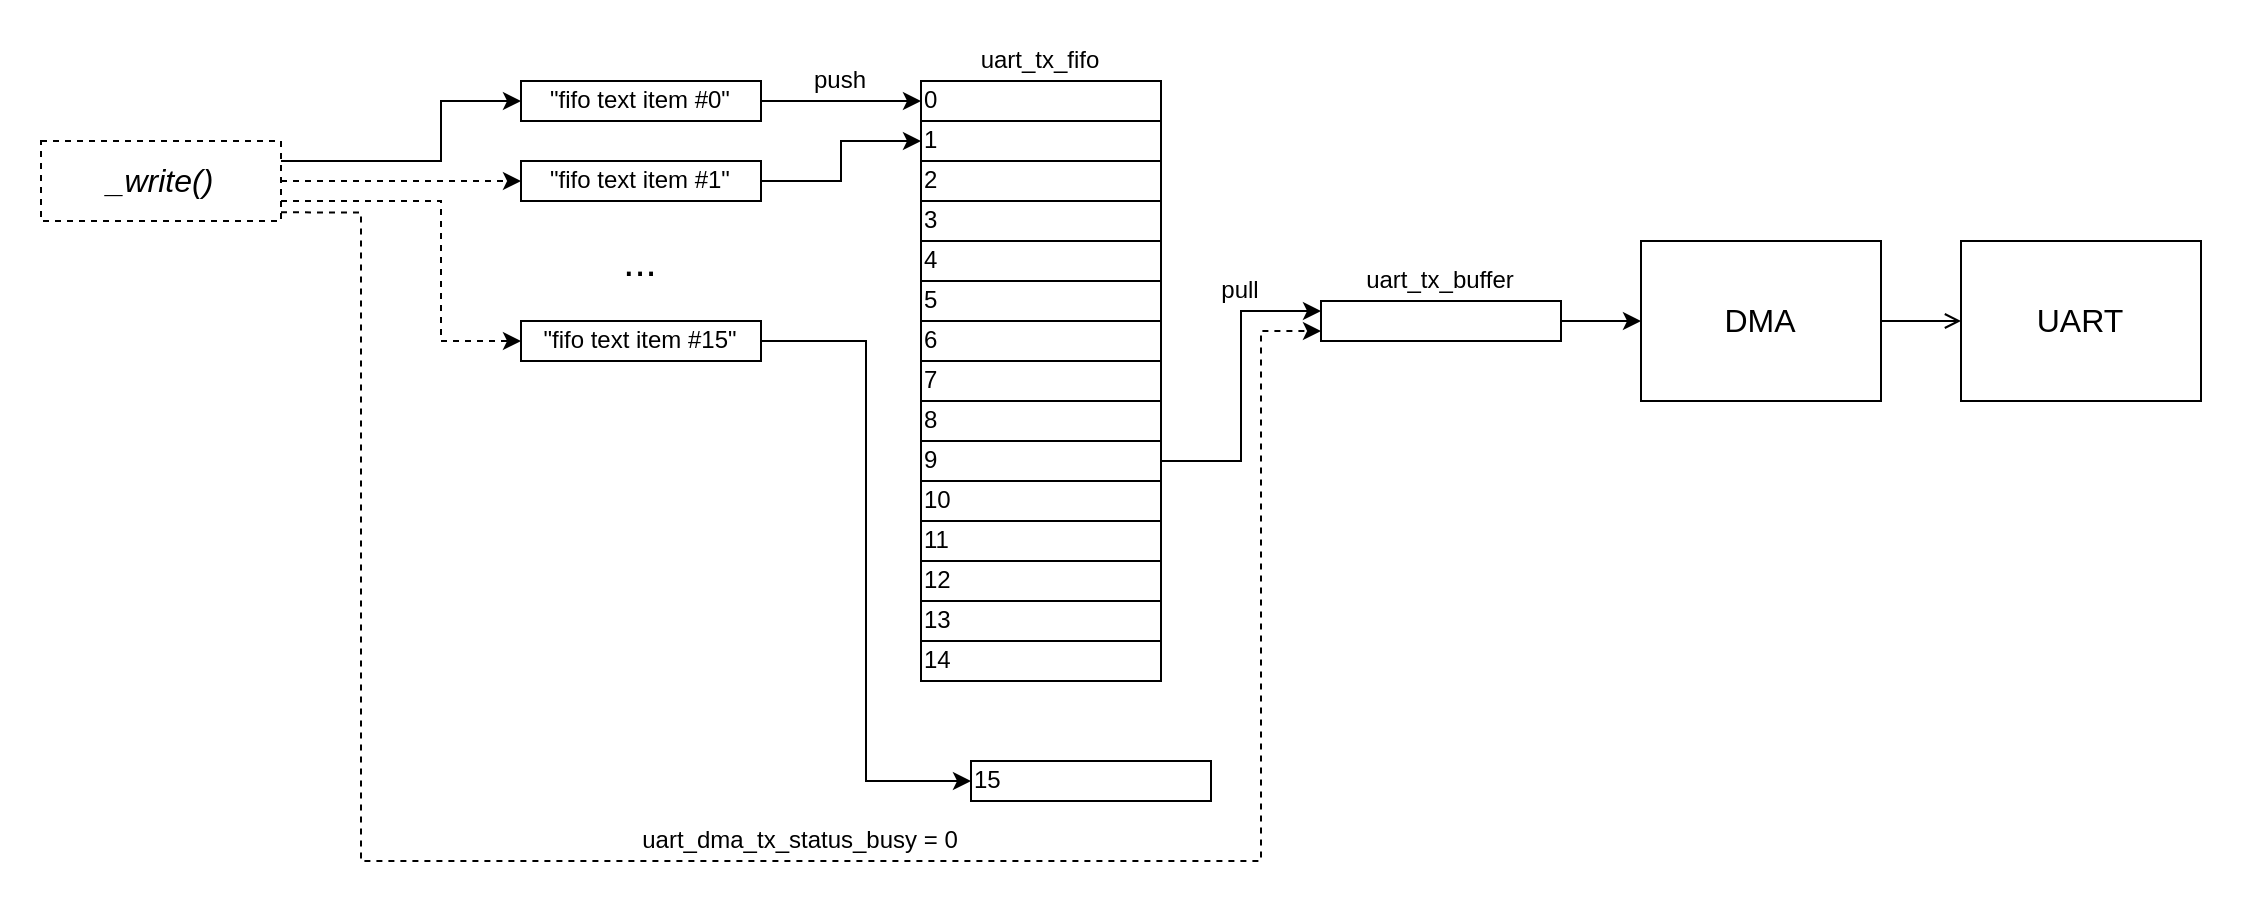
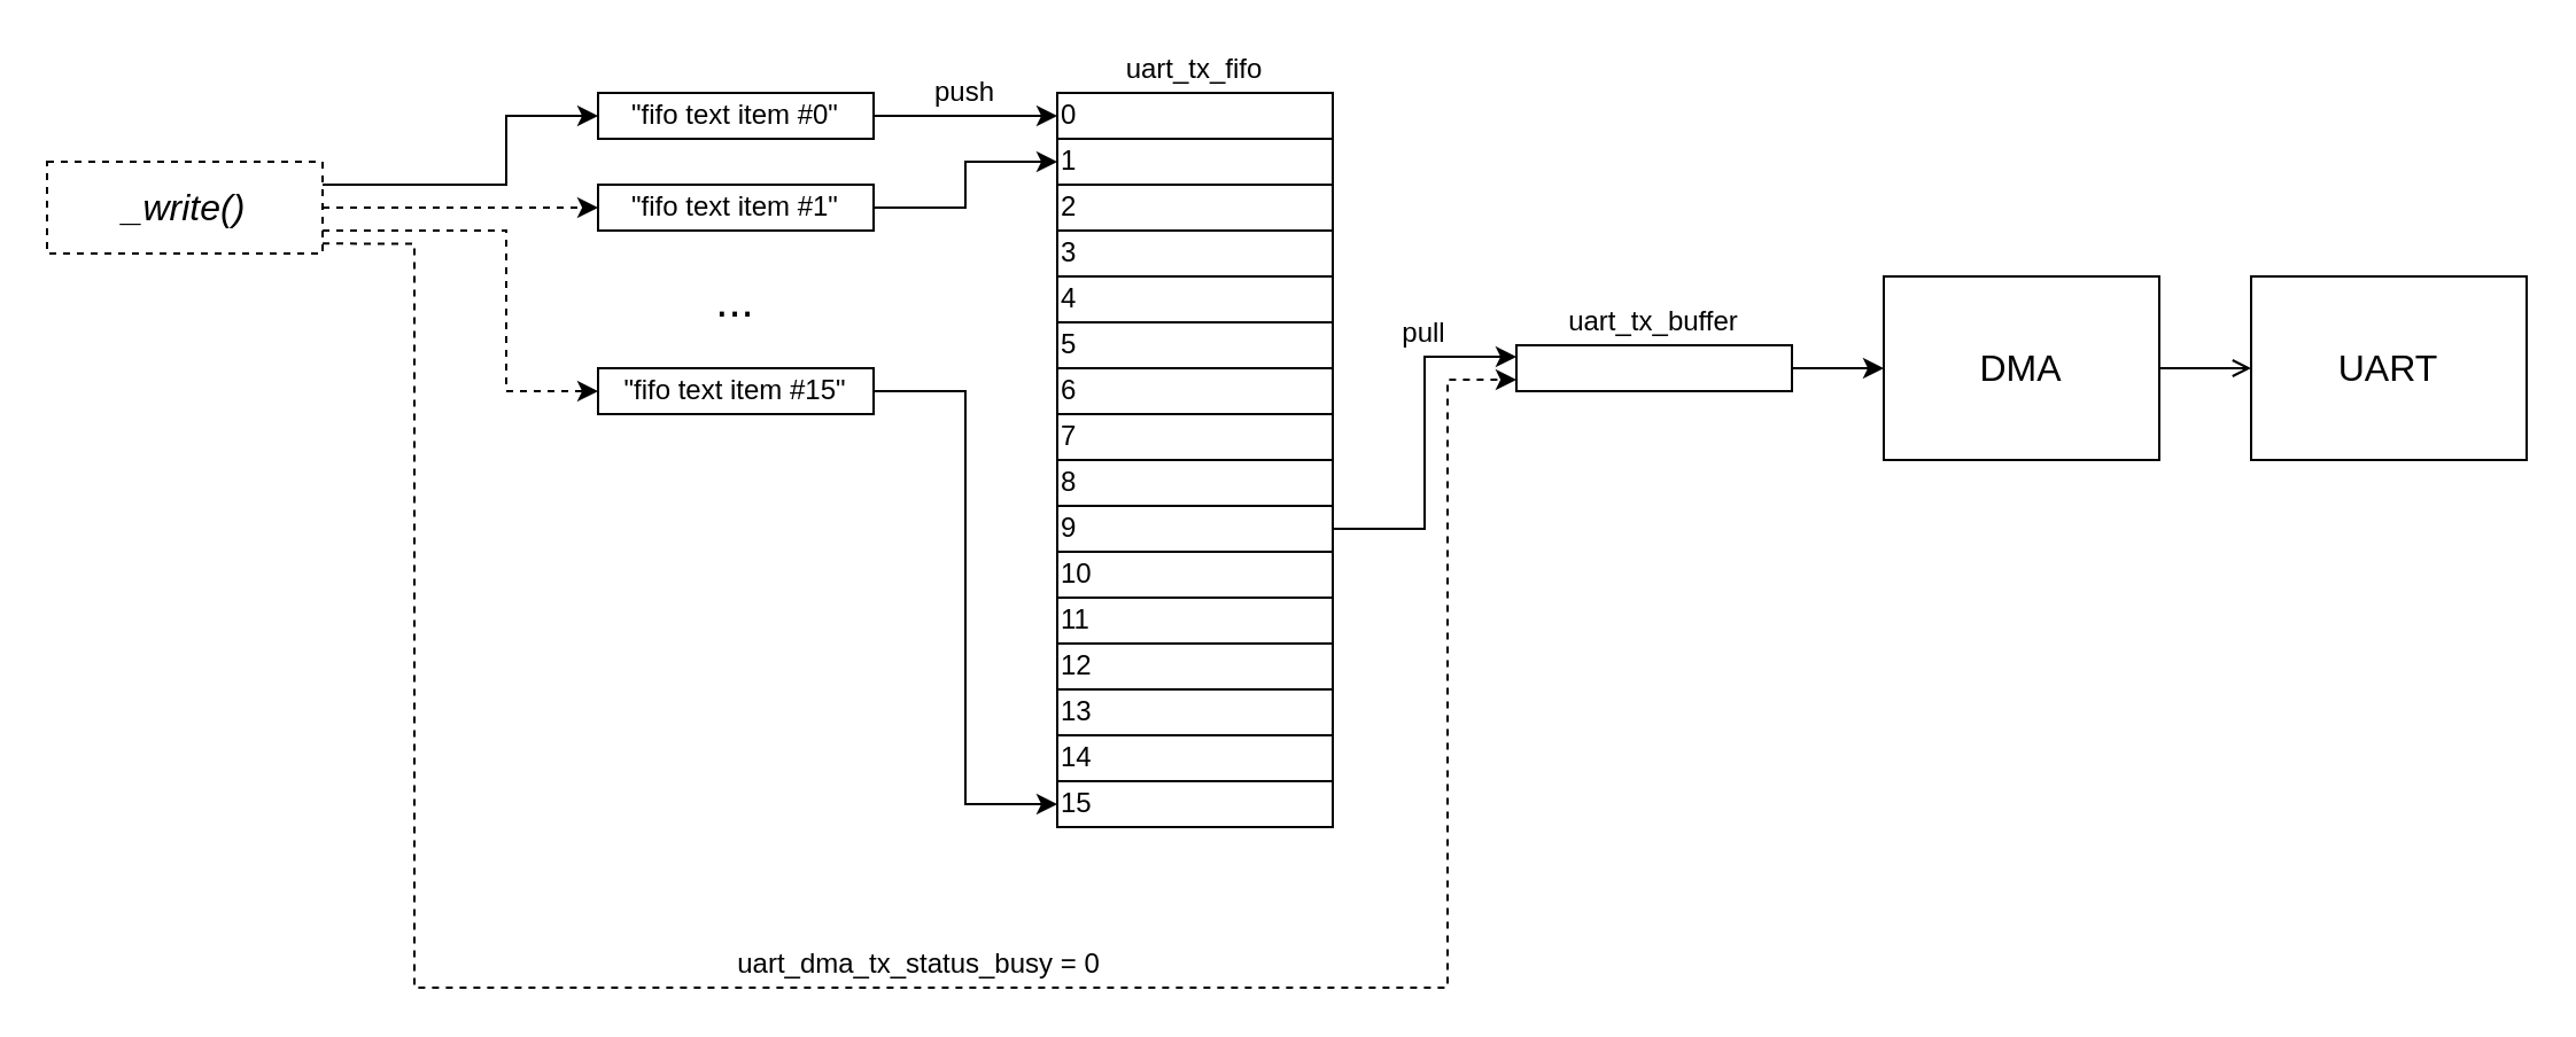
  <mxCell id="0" />
  <mxCell id="1" parent="0" />
  <mxCell id="2" style="edgeStyle=orthogonalEdgeStyle;rounded=0;orthogonalLoop=1;jettySize=auto;html=1;exitX=1;exitY=0.5;exitDx=0;exitDy=0;entryX=0;entryY=0.5;entryDx=0;entryDy=0;fontSize=20;" edge="1" parent="1" source="3" target="8"><mxGeometry relative="1" as="geometry" /></mxCell>
  <mxCell id="3" value="&quot;fifo text item #0&quot;" style="rounded=0;whiteSpace=wrap;html=1;" vertex="1" parent="1"><mxGeometry x="260" y="40" width="120" height="20" as="geometry" /></mxCell>
  <mxCell id="4" style="edgeStyle=orthogonalEdgeStyle;rounded=0;orthogonalLoop=1;jettySize=auto;html=1;exitX=1;exitY=0.5;exitDx=0;exitDy=0;entryX=0;entryY=0.5;entryDx=0;entryDy=0;fontSize=20;" edge="1" parent="1" source="5" target="9"><mxGeometry relative="1" as="geometry" /></mxCell>
  <mxCell id="5" value="&quot;fifo text item #1&quot;" style="rounded=0;whiteSpace=wrap;html=1;" vertex="1" parent="1"><mxGeometry x="260" y="80" width="120" height="20" as="geometry" /></mxCell>
  <mxCell id="6" style="edgeStyle=orthogonalEdgeStyle;rounded=0;orthogonalLoop=1;jettySize=auto;html=1;exitX=1;exitY=0.5;exitDx=0;exitDy=0;entryX=0;entryY=0.5;entryDx=0;entryDy=0;fontSize=20;" edge="1" parent="1" source="7" target="24"><mxGeometry relative="1" as="geometry" /></mxCell>
  <mxCell id="7" value="&quot;fifo text item #15&quot;" style="rounded=0;whiteSpace=wrap;html=1;" vertex="1" parent="1"><mxGeometry x="260" y="160" width="120" height="20" as="geometry" /></mxCell>
  <mxCell id="8" value="0" style="rounded=0;whiteSpace=wrap;html=1;align=left;" vertex="1" parent="1"><mxGeometry x="460" y="40" width="120" height="20" as="geometry" /></mxCell>
  <mxCell id="9" value="1" style="rounded=0;whiteSpace=wrap;html=1;align=left;" vertex="1" parent="1"><mxGeometry x="460" y="60" width="120" height="20" as="geometry" /></mxCell>
  <mxCell id="10" value="2" style="rounded=0;whiteSpace=wrap;html=1;align=left;" vertex="1" parent="1"><mxGeometry x="460" y="80" width="120" height="20" as="geometry" /></mxCell>
  <mxCell id="11" value="3" style="rounded=0;whiteSpace=wrap;html=1;align=left;" vertex="1" parent="1"><mxGeometry x="460" y="100" width="120" height="20" as="geometry" /></mxCell>
  <mxCell id="12" value="4" style="rounded=0;whiteSpace=wrap;html=1;align=left;" vertex="1" parent="1"><mxGeometry x="460" y="120" width="120" height="20" as="geometry" /></mxCell>
  <mxCell id="13" value="5" style="rounded=0;whiteSpace=wrap;html=1;align=left;" vertex="1" parent="1"><mxGeometry x="460" y="140" width="120" height="20" as="geometry" /></mxCell>
  <mxCell id="14" value="6" style="rounded=0;whiteSpace=wrap;html=1;align=left;" vertex="1" parent="1"><mxGeometry x="460" y="160" width="120" height="20" as="geometry" /></mxCell>
  <mxCell id="15" value="7" style="rounded=0;whiteSpace=wrap;html=1;align=left;" vertex="1" parent="1"><mxGeometry x="460" y="180" width="120" height="20" as="geometry" /></mxCell>
  <mxCell id="16" value="8" style="rounded=0;whiteSpace=wrap;html=1;align=left;" vertex="1" parent="1"><mxGeometry x="460" y="200" width="120" height="20" as="geometry" /></mxCell>
  <mxCell id="17" style="edgeStyle=orthogonalEdgeStyle;rounded=0;orthogonalLoop=1;jettySize=auto;html=1;exitX=1;exitY=0.5;exitDx=0;exitDy=0;entryX=0;entryY=0.25;entryDx=0;entryDy=0;fontSize=12;" edge="1" parent="1" source="18" target="28"><mxGeometry relative="1" as="geometry" /></mxCell>
  <mxCell id="18" value="9" style="rounded=0;whiteSpace=wrap;html=1;align=left;" vertex="1" parent="1"><mxGeometry x="460" y="220" width="120" height="20" as="geometry" /></mxCell>
  <mxCell id="19" value="10" style="rounded=0;whiteSpace=wrap;html=1;align=left;" vertex="1" parent="1"><mxGeometry x="460" y="240" width="120" height="20" as="geometry" /></mxCell>
  <mxCell id="20" value="11" style="rounded=0;whiteSpace=wrap;html=1;align=left;" vertex="1" parent="1"><mxGeometry x="460" y="260" width="120" height="20" as="geometry" /></mxCell>
  <mxCell id="21" value="12" style="rounded=0;whiteSpace=wrap;html=1;align=left;" vertex="1" parent="1"><mxGeometry x="460" y="280" width="120" height="20" as="geometry" /></mxCell>
  <mxCell id="22" value="13" style="rounded=0;whiteSpace=wrap;html=1;align=left;" vertex="1" parent="1"><mxGeometry x="460" y="300" width="120" height="20" as="geometry" /></mxCell>
  <mxCell id="23" value="14" style="rounded=0;whiteSpace=wrap;html=1;align=left;" vertex="1" parent="1"><mxGeometry x="460" y="320" width="120" height="20" as="geometry" /></mxCell>
- <mxCell id="24" value="15" style="rounded=0;whiteSpace=wrap;html=1;align=left;" vertex="1" parent="1"><mxGeometry x="485" y="380" width="120" height="20" as="geometry" /></mxCell>
+ <mxCell id="24" value="15" style="rounded=0;whiteSpace=wrap;html=1;align=left;" vertex="1" parent="1"><mxGeometry x="460" y="340" width="120" height="20" as="geometry" /></mxCell>
  <mxCell id="25" value="..." style="text;html=1;strokeColor=none;fillColor=none;align=center;verticalAlign=middle;whiteSpace=wrap;rounded=0;fontSize=20;" vertex="1" parent="1"><mxGeometry x="300" y="120" width="40" height="20" as="geometry" /></mxCell>
  <mxCell id="26" value="push" style="text;html=1;strokeColor=none;fillColor=none;align=center;verticalAlign=middle;whiteSpace=wrap;rounded=0;fontSize=12;" vertex="1" parent="1"><mxGeometry x="400" y="30" width="40" height="20" as="geometry" /></mxCell>
  <mxCell id="27" style="edgeStyle=orthogonalEdgeStyle;rounded=0;orthogonalLoop=1;jettySize=auto;html=1;exitX=1;exitY=0.5;exitDx=0;exitDy=0;entryX=0;entryY=0.5;entryDx=0;entryDy=0;fontSize=12;" edge="1" parent="1" source="28" target="33"><mxGeometry relative="1" as="geometry" /></mxCell>
  <mxCell id="28" value="" style="rounded=0;whiteSpace=wrap;html=1;fontSize=12;align=left;" vertex="1" parent="1"><mxGeometry x="660" y="150" width="120" height="20" as="geometry" /></mxCell>
  <mxCell id="29" value="pull" style="text;html=1;strokeColor=none;fillColor=none;align=center;verticalAlign=middle;whiteSpace=wrap;rounded=0;fontSize=12;" vertex="1" parent="1"><mxGeometry x="600" y="135" width="40" height="20" as="geometry" /></mxCell>
  <mxCell id="30" value="uart_tx_fifo" style="text;html=1;strokeColor=none;fillColor=none;align=center;verticalAlign=middle;whiteSpace=wrap;rounded=0;fontSize=12;" vertex="1" parent="1"><mxGeometry x="460" y="20" width="120" height="20" as="geometry" /></mxCell>
  <mxCell id="31" value="uart_tx_buffer" style="text;html=1;strokeColor=none;fillColor=none;align=center;verticalAlign=middle;whiteSpace=wrap;rounded=0;fontSize=12;" vertex="1" parent="1"><mxGeometry x="660" y="130" width="120" height="20" as="geometry" /></mxCell>
  <mxCell id="32" style="edgeStyle=orthogonalEdgeStyle;rounded=0;orthogonalLoop=1;jettySize=auto;html=1;exitX=1;exitY=0.5;exitDx=0;exitDy=0;entryX=0;entryY=0.5;entryDx=0;entryDy=0;fontSize=16;endArrow=open;" edge="1" parent="1" source="33" target="34"><mxGeometry relative="1" as="geometry" /></mxCell>
  <mxCell id="33" value="DMA" style="rounded=0;whiteSpace=wrap;html=1;fontSize=16;align=center;fontStyle=0" vertex="1" parent="1"><mxGeometry x="820" y="120" width="120" height="80" as="geometry" /></mxCell>
  <mxCell id="34" value="UART" style="rounded=0;whiteSpace=wrap;html=1;fontSize=16;align=center;" vertex="1" parent="1"><mxGeometry x="980" y="120" width="120" height="80" as="geometry" /></mxCell>
  <mxCell id="35" style="edgeStyle=orthogonalEdgeStyle;rounded=0;orthogonalLoop=1;jettySize=auto;html=1;exitX=1;exitY=0.25;exitDx=0;exitDy=0;entryX=0;entryY=0.5;entryDx=0;entryDy=0;fontSize=16;" edge="1" parent="1" source="39" target="3"><mxGeometry relative="1" as="geometry"><Array as="points"><mxPoint x="220" y="80" /><mxPoint x="220" y="50" /></Array></mxGeometry></mxCell>
  <mxCell id="36" style="edgeStyle=orthogonalEdgeStyle;rounded=0;orthogonalLoop=1;jettySize=auto;html=1;exitX=1;exitY=0.5;exitDx=0;exitDy=0;entryX=0;entryY=0.5;entryDx=0;entryDy=0;fontSize=16;dashed=1;" edge="1" parent="1" source="39" target="5"><mxGeometry relative="1" as="geometry" /></mxCell>
  <mxCell id="37" style="edgeStyle=orthogonalEdgeStyle;rounded=0;orthogonalLoop=1;jettySize=auto;html=1;exitX=1;exitY=0.75;exitDx=0;exitDy=0;entryX=0;entryY=0.5;entryDx=0;entryDy=0;fontSize=16;dashed=1;" edge="1" parent="1" source="39" target="7"><mxGeometry relative="1" as="geometry"><Array as="points"><mxPoint x="220" y="100" /><mxPoint x="220" y="170" /></Array></mxGeometry></mxCell>
  <mxCell id="38" style="edgeStyle=orthogonalEdgeStyle;rounded=0;orthogonalLoop=1;jettySize=auto;html=1;entryX=0;entryY=0.75;entryDx=0;entryDy=0;dashed=1;fontSize=16;exitX=1;exitY=0.892;exitDx=0;exitDy=0;exitPerimeter=0;" edge="1" parent="1" source="39" target="28"><mxGeometry relative="1" as="geometry"><mxPoint x="143" y="130" as="sourcePoint" /><Array as="points"><mxPoint y="106" x="180" /><mxPoint y="430" x="180" /><mxPoint x="630" y="430" /><mxPoint x="630" y="165" /></Array></mxGeometry></mxCell>
  <mxCell id="39" value="&lt;i&gt;_write()&lt;/i&gt;" style="rounded=0;whiteSpace=wrap;html=1;fontSize=16;align=center;dashed=1;" vertex="1" parent="1"><mxGeometry x="20" y="70" width="120" height="40" as="geometry" /></mxCell>
  <mxCell id="40" value="uart_dma_tx_status_busy = 0" style="text;html=1;strokeColor=none;fillColor=none;align=center;verticalAlign=middle;whiteSpace=wrap;rounded=0;fontSize=12;" vertex="1" parent="1"><mxGeometry x="240" y="410" width="320" height="20" as="geometry" /></mxCell>
